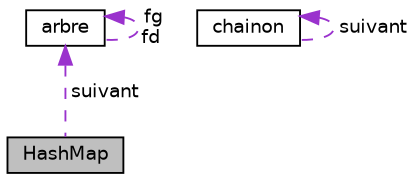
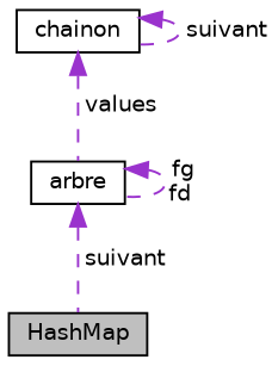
  digraph {
    node [color=black fillcolor=white fontname=Helvetica fontsize=10 shape=record style=filled]
    edge [color=darkorchid3 dir=back fontname=Helvetica fontsize=10 labelfontname=Helvetica labelfontsize=10 style=dashed]
    n1 [fillcolor=grey75 fontcolor=black height=0.2 label=HashMap width=0.4]
    n2 [height=0.2 label=arbre width=0.4]
    n3 [height=0.2 label=chainon width=0.4]
    n2 -> n1 [label=" suivant"]
    n2 -> n2 [label=" fg\nfd"]
+   n3 -> n2 [label=" values"]
    n3 -> n3 [label=" suivant"]
  }
